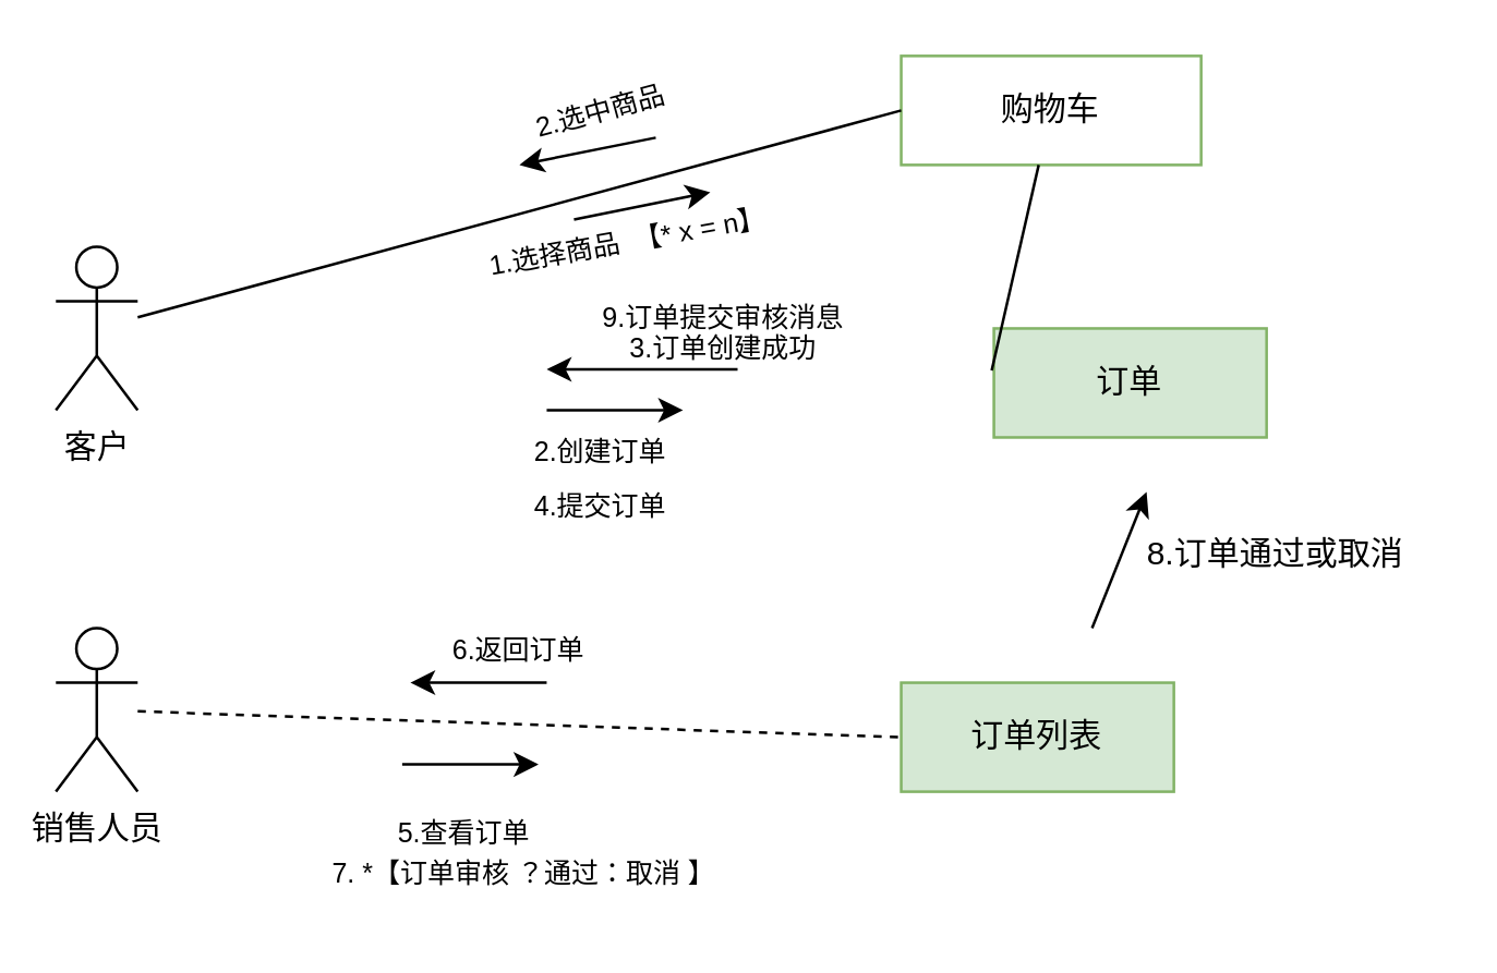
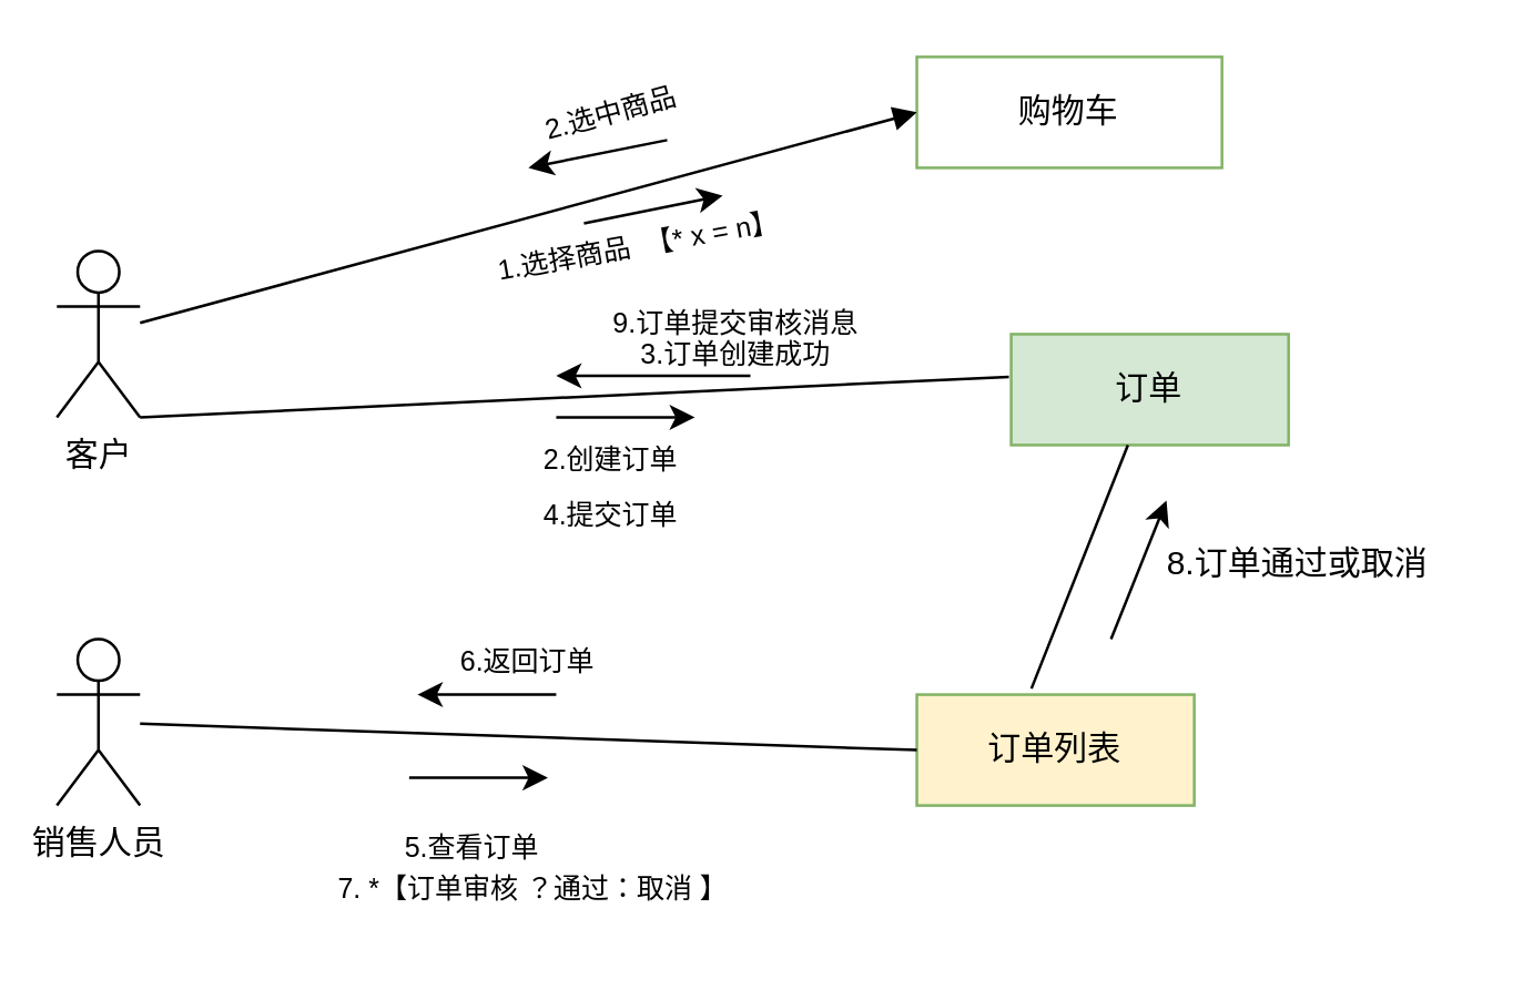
  <mxCell id="0" />
  <mxCell id="1" parent="0" />
  <mxCell id="2" value="客户" style="shape=umlActor;verticalLabelPosition=bottom;verticalAlign=top;html=1;outlineConnect=0;" vertex="1" parent="1"><mxGeometry x="20" y="90" width="30" height="60" as="geometry" /></mxCell>
  <mxCell id="3" value="购物车" style="html=1;whiteSpace=wrap;fillColor=#ffffff;strokeColor=#82b366;" vertex="1" parent="1"><mxGeometry x="330" y="20" width="110" height="40" as="geometry" /></mxCell>
  <mxCell id="4" value="订单" style="html=1;whiteSpace=wrap;fillColor=#d5e8d4;strokeColor=#82b366;" vertex="1" parent="1"><mxGeometry x="364" y="120" width="100" height="40" as="geometry" /></mxCell>
- <mxCell id="5" value="订单列表" style="html=1;whiteSpace=wrap;fillColor=#d5e8d4;strokeColor=#82b366;" vertex="1" parent="1"><mxGeometry x="330" y="250" width="100" height="40" as="geometry" /></mxCell>
+ <mxCell id="5" value="订单列表" style="html=1;whiteSpace=wrap;fillColor=#fff2cc;strokeColor=#82b366;" vertex="1" parent="1"><mxGeometry x="330" y="250" width="100" height="40" as="geometry" /></mxCell>
  <mxCell id="6" value="销售人员" style="shape=umlActor;verticalLabelPosition=bottom;verticalAlign=top;html=1;" vertex="1" parent="1"><mxGeometry x="20" y="230" width="30" height="60" as="geometry" /></mxCell>
- <mxCell id="7" value="" style="endArrow=none;html=1;rounded=0;entryX=0;entryY=0.5;entryDx=0;entryDy=0;" edge="1" parent="1" source="2" target="3"><mxGeometry width="50" height="50" relative="1" as="geometry"><mxPoint x="160" y="70" as="sourcePoint" /><mxPoint x="330" y="130" as="targetPoint" /></mxGeometry></mxCell>
+ <mxCell id="7" value="" style="endArrow=block;html=1;rounded=0;entryX=0;entryY=0.5;entryDx=0;entryDy=0;" edge="1" parent="1" source="2" target="3"><mxGeometry width="50" height="50" relative="1" as="geometry"><mxPoint x="160" y="70" as="sourcePoint" /><mxPoint x="330" y="130" as="targetPoint" /></mxGeometry></mxCell>
  <mxCell id="8" value="" style="endArrow=classic;html=1;rounded=0;" edge="1" parent="1"><mxGeometry width="50" height="50" relative="1" as="geometry"><mxPoint x="210" y="80" as="sourcePoint" /><mxPoint x="260" y="70" as="targetPoint" /></mxGeometry></mxCell>
  <mxCell id="9" value="1.选择商品  【* x = n】" style="text;align=center;verticalAlign=middle;resizable=0;points=[];autosize=1;strokeColor=none;fillColor=none;fontSize=10;rotation=-10;" vertex="1" parent="1"><mxGeometry x="155" y="73" width="150" height="30" as="geometry" /></mxCell>
- <mxCell id="10" value="" style="endArrow=none;html=1;rounded=0;exitX=-0.008;exitY=0.385;exitDx=0;exitDy=0;exitPerimeter=0;" edge="1" parent="1" source="4" target="3"><mxGeometry width="50" height="50" relative="1" as="geometry"><mxPoint x="280" y="180" as="sourcePoint" /><mxPoint x="330" y="130" as="targetPoint" /></mxGeometry></mxCell>
+ <mxCell id="10" value="" style="endArrow=none;html=1;rounded=0;entryX=1;entryY=1;entryDx=0;entryDy=0;exitX=-0.008;exitY=0.385;exitDx=0;exitDy=0;exitPerimeter=0;entryPerimeter=0;" edge="1" parent="1" source="4" target="2"><mxGeometry width="50" height="50" relative="1" as="geometry"><mxPoint x="280" y="180" as="sourcePoint" /><mxPoint x="330" y="130" as="targetPoint" /></mxGeometry></mxCell>
  <mxCell id="11" value="2.创建订单" style="text;align=center;verticalAlign=middle;resizable=0;points=[];autosize=1;strokeColor=none;fillColor=none;fontSize=10;rotation=0;" vertex="1" parent="1"><mxGeometry x="180" y="150" width="80" height="30" as="geometry" /></mxCell>
  <mxCell id="12" value="" style="endArrow=classic;html=1;rounded=0;" edge="1" parent="1"><mxGeometry width="50" height="50" relative="1" as="geometry"><mxPoint x="240" y="50" as="sourcePoint" /><mxPoint x="190" y="60" as="targetPoint" /></mxGeometry></mxCell>
  <mxCell id="13" value="2.选中商品" style="text;align=center;verticalAlign=middle;resizable=0;points=[];autosize=1;strokeColor=none;fillColor=none;fontSize=10;rotation=-15;" vertex="1" parent="1"><mxGeometry x="180" y="25" width="80" height="30" as="geometry" /></mxCell>
  <mxCell id="14" value="3.订单创建成功" style="text;align=center;verticalAlign=middle;resizable=0;points=[];autosize=1;strokeColor=none;fillColor=none;fontSize=10;rotation=0;" vertex="1" parent="1"><mxGeometry x="210" y="112" width="110" height="30" as="geometry" /></mxCell>
  <mxCell id="15" value="4.提交订单" style="text;align=center;verticalAlign=middle;resizable=0;points=[];autosize=1;strokeColor=none;fillColor=none;fontSize=10;rotation=0;" vertex="1" parent="1"><mxGeometry x="180" y="170" width="80" height="30" as="geometry" /></mxCell>
  <mxCell id="16" value="" style="endArrow=classic;html=1;rounded=0;" edge="1" parent="1"><mxGeometry width="50" height="50" relative="1" as="geometry"><mxPoint x="200" y="150" as="sourcePoint" /><mxPoint x="250" y="150" as="targetPoint" /></mxGeometry></mxCell>
- <mxCell id="17" value="" style="endArrow=none;html=1;rounded=0;entryX=0;entryY=0.5;entryDx=0;entryDy=0;dashed=1;" edge="1" parent="1" source="6" target="5"><mxGeometry width="50" height="50" relative="1" as="geometry"><mxPoint x="280" y="180" as="sourcePoint" /><mxPoint x="330" y="130" as="targetPoint" /></mxGeometry></mxCell>
+ <mxCell id="17" value="" style="endArrow=none;html=1;rounded=0;entryX=0;entryY=0.5;entryDx=0;entryDy=0;" edge="1" parent="1" source="6" target="5"><mxGeometry width="50" height="50" relative="1" as="geometry"><mxPoint x="280" y="180" as="sourcePoint" /><mxPoint x="330" y="130" as="targetPoint" /></mxGeometry></mxCell>
  <mxCell id="18" value="" style="endArrow=classic;html=1;rounded=0;" edge="1" parent="1"><mxGeometry width="50" height="50" relative="1" as="geometry"><mxPoint x="147" y="280" as="sourcePoint" /><mxPoint x="197" y="280" as="targetPoint" /></mxGeometry></mxCell>
  <mxCell id="19" value="5.查看订单" style="text;align=center;verticalAlign=middle;resizable=0;points=[];autosize=1;strokeColor=none;fillColor=none;fontSize=10;rotation=0;" vertex="1" parent="1"><mxGeometry x="130" y="290" width="80" height="30" as="geometry" /></mxCell>
  <mxCell id="20" value="" style="endArrow=classic;html=1;rounded=0;" edge="1" parent="1"><mxGeometry width="50" height="50" relative="1" as="geometry"><mxPoint x="270" y="135" as="sourcePoint" /><mxPoint x="200" y="135" as="targetPoint" /></mxGeometry></mxCell>
  <mxCell id="21" value="" style="endArrow=classic;html=1;rounded=0;" edge="1" parent="1"><mxGeometry width="50" height="50" relative="1" as="geometry"><mxPoint x="200" y="250" as="sourcePoint" /><mxPoint x="150" y="250" as="targetPoint" /></mxGeometry></mxCell>
  <mxCell id="22" value="6.返回订单" style="text;align=center;verticalAlign=middle;resizable=0;points=[];autosize=1;strokeColor=none;fillColor=none;fontSize=10;rotation=0;" vertex="1" parent="1"><mxGeometry x="150" y="223" width="80" height="30" as="geometry" /></mxCell>
  <mxCell id="23" value="7. *【订单审核 ？通过：取消 】" style="text;align=center;verticalAlign=middle;resizable=0;points=[];autosize=1;strokeColor=none;fillColor=none;fontSize=10;rotation=0;" vertex="1" parent="1"><mxGeometry x="97" y="305" width="190" height="30" as="geometry" /></mxCell>
+ <mxCell id="24" value="" style="endArrow=none;html=1;rounded=0;exitX=0.413;exitY=-0.054;exitDx=0;exitDy=0;exitPerimeter=0;" edge="1" parent="1" source="5" target="4"><mxGeometry width="50" height="50" relative="1" as="geometry"><mxPoint x="280" y="180" as="sourcePoint" /><mxPoint x="330" y="130" as="targetPoint" /></mxGeometry></mxCell>
  <mxCell id="25" value="" style="endArrow=classic;html=1;rounded=0;" edge="1" parent="1"><mxGeometry width="50" height="50" relative="1" as="geometry"><mxPoint x="400" y="230" as="sourcePoint" /><mxPoint x="420" y="180" as="targetPoint" /></mxGeometry></mxCell>
  <mxCell id="26" value="8.订单通过或取消" style="text;html=1;align=center;verticalAlign=middle;resizable=0;points=[];autosize=1;strokeColor=none;fillColor=none;" vertex="1" parent="1"><mxGeometry x="407" y="188" width="120" height="30" as="geometry" /></mxCell>
  <mxCell id="27" value="9.订单提交审核消息" style="text;align=center;verticalAlign=middle;resizable=0;points=[];autosize=1;strokeColor=none;fillColor=none;fontSize=10;rotation=0;" vertex="1" parent="1"><mxGeometry x="200" y="101" width="130" height="30" as="geometry" /></mxCell>
